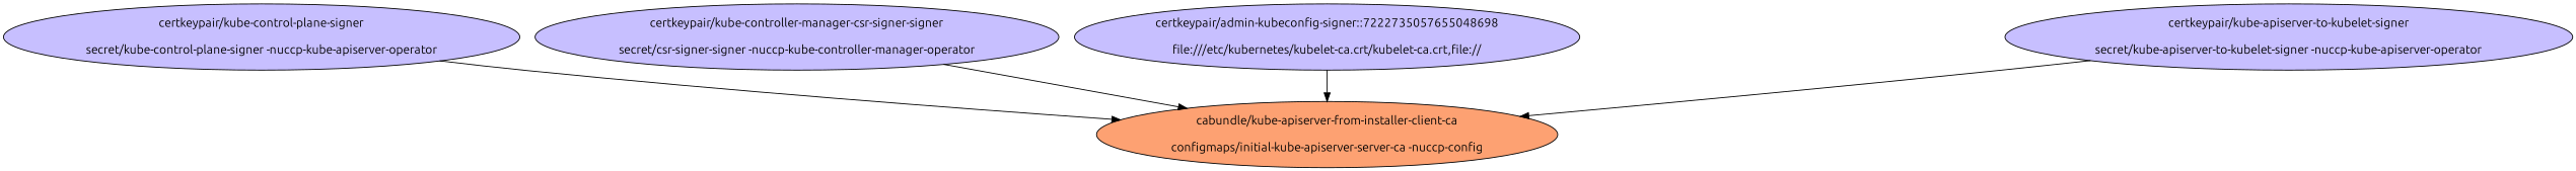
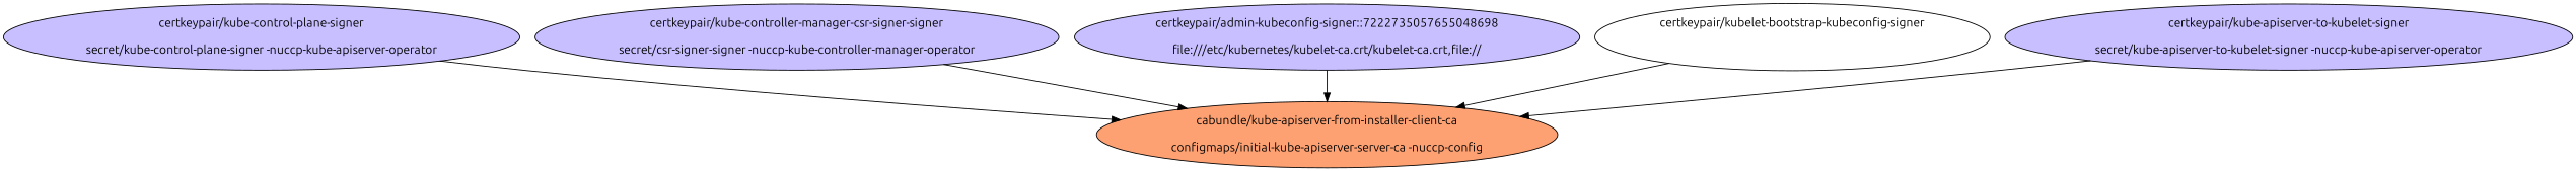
  digraph {
    fontname=Ubuntu
    node [fillcolor="#c7bfff" style=filled fontname=Ubuntu]
    edge [fontname=Ubuntu]
    n1 [label="certkeypair/kube-control-plane-signer\n\nsecret/kube-control-plane-signer -nuccp-kube-apiserver-operator\n"]
    n2 [fillcolor="#fda172" label="cabundle/kube-apiserver-from-installer-client-ca\n\nconfigmaps/initial-kube-apiserver-server-ca -nuccp-config\n"]
    n3 [label="certkeypair/kube-controller-manager-csr-signer-signer\n\nsecret/csr-signer-signer -nuccp-kube-controller-manager-operator\n"]
    n4 [label="certkeypair/admin-kubeconfig-signer::7222735057655048698\n\nfile:///etc/kubernetes/kubelet-ca.crt/kubelet-ca.crt,file://\n"]
+   n5 [fillcolor=white label="certkeypair/kubelet-bootstrap-kubeconfig-signer\n\n\n"]
    n6 [label="certkeypair/kube-apiserver-to-kubelet-signer\n\nsecret/kube-apiserver-to-kubelet-signer -nuccp-kube-apiserver-operator\n"]
    n1 -> n2
    n3 -> n2
    n4 -> n2
+   n5 -> n2
    n6 -> n2
  }
